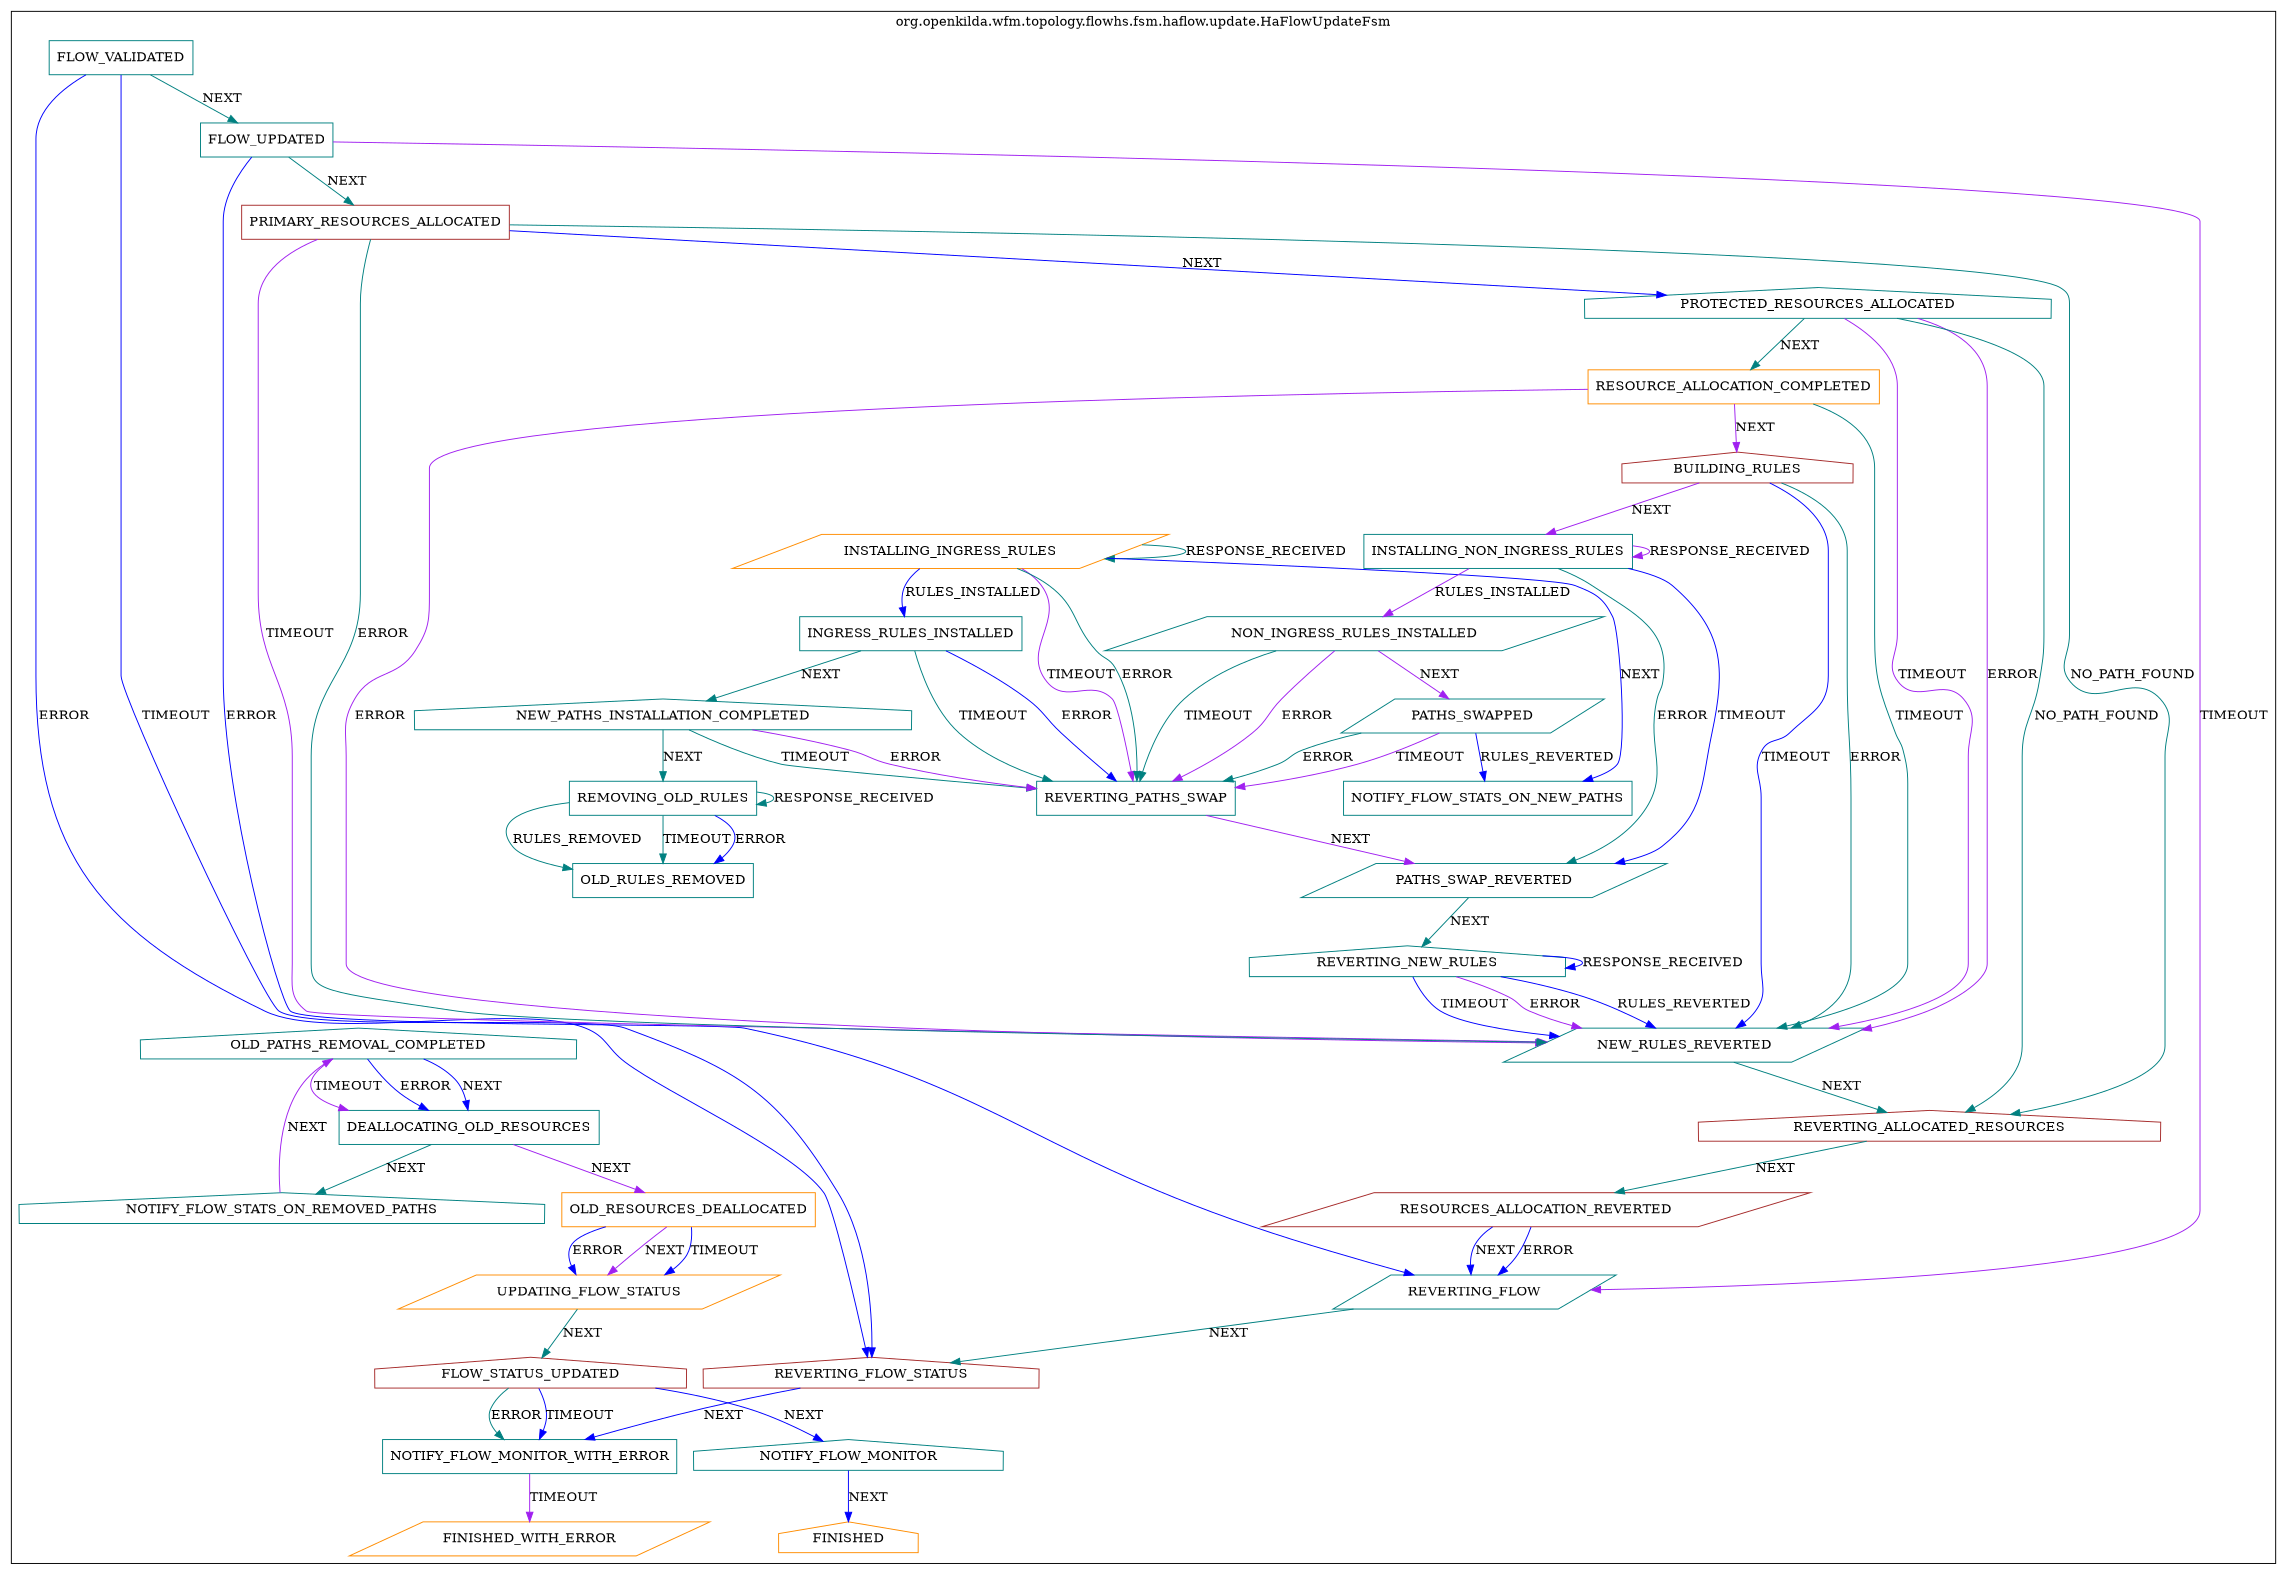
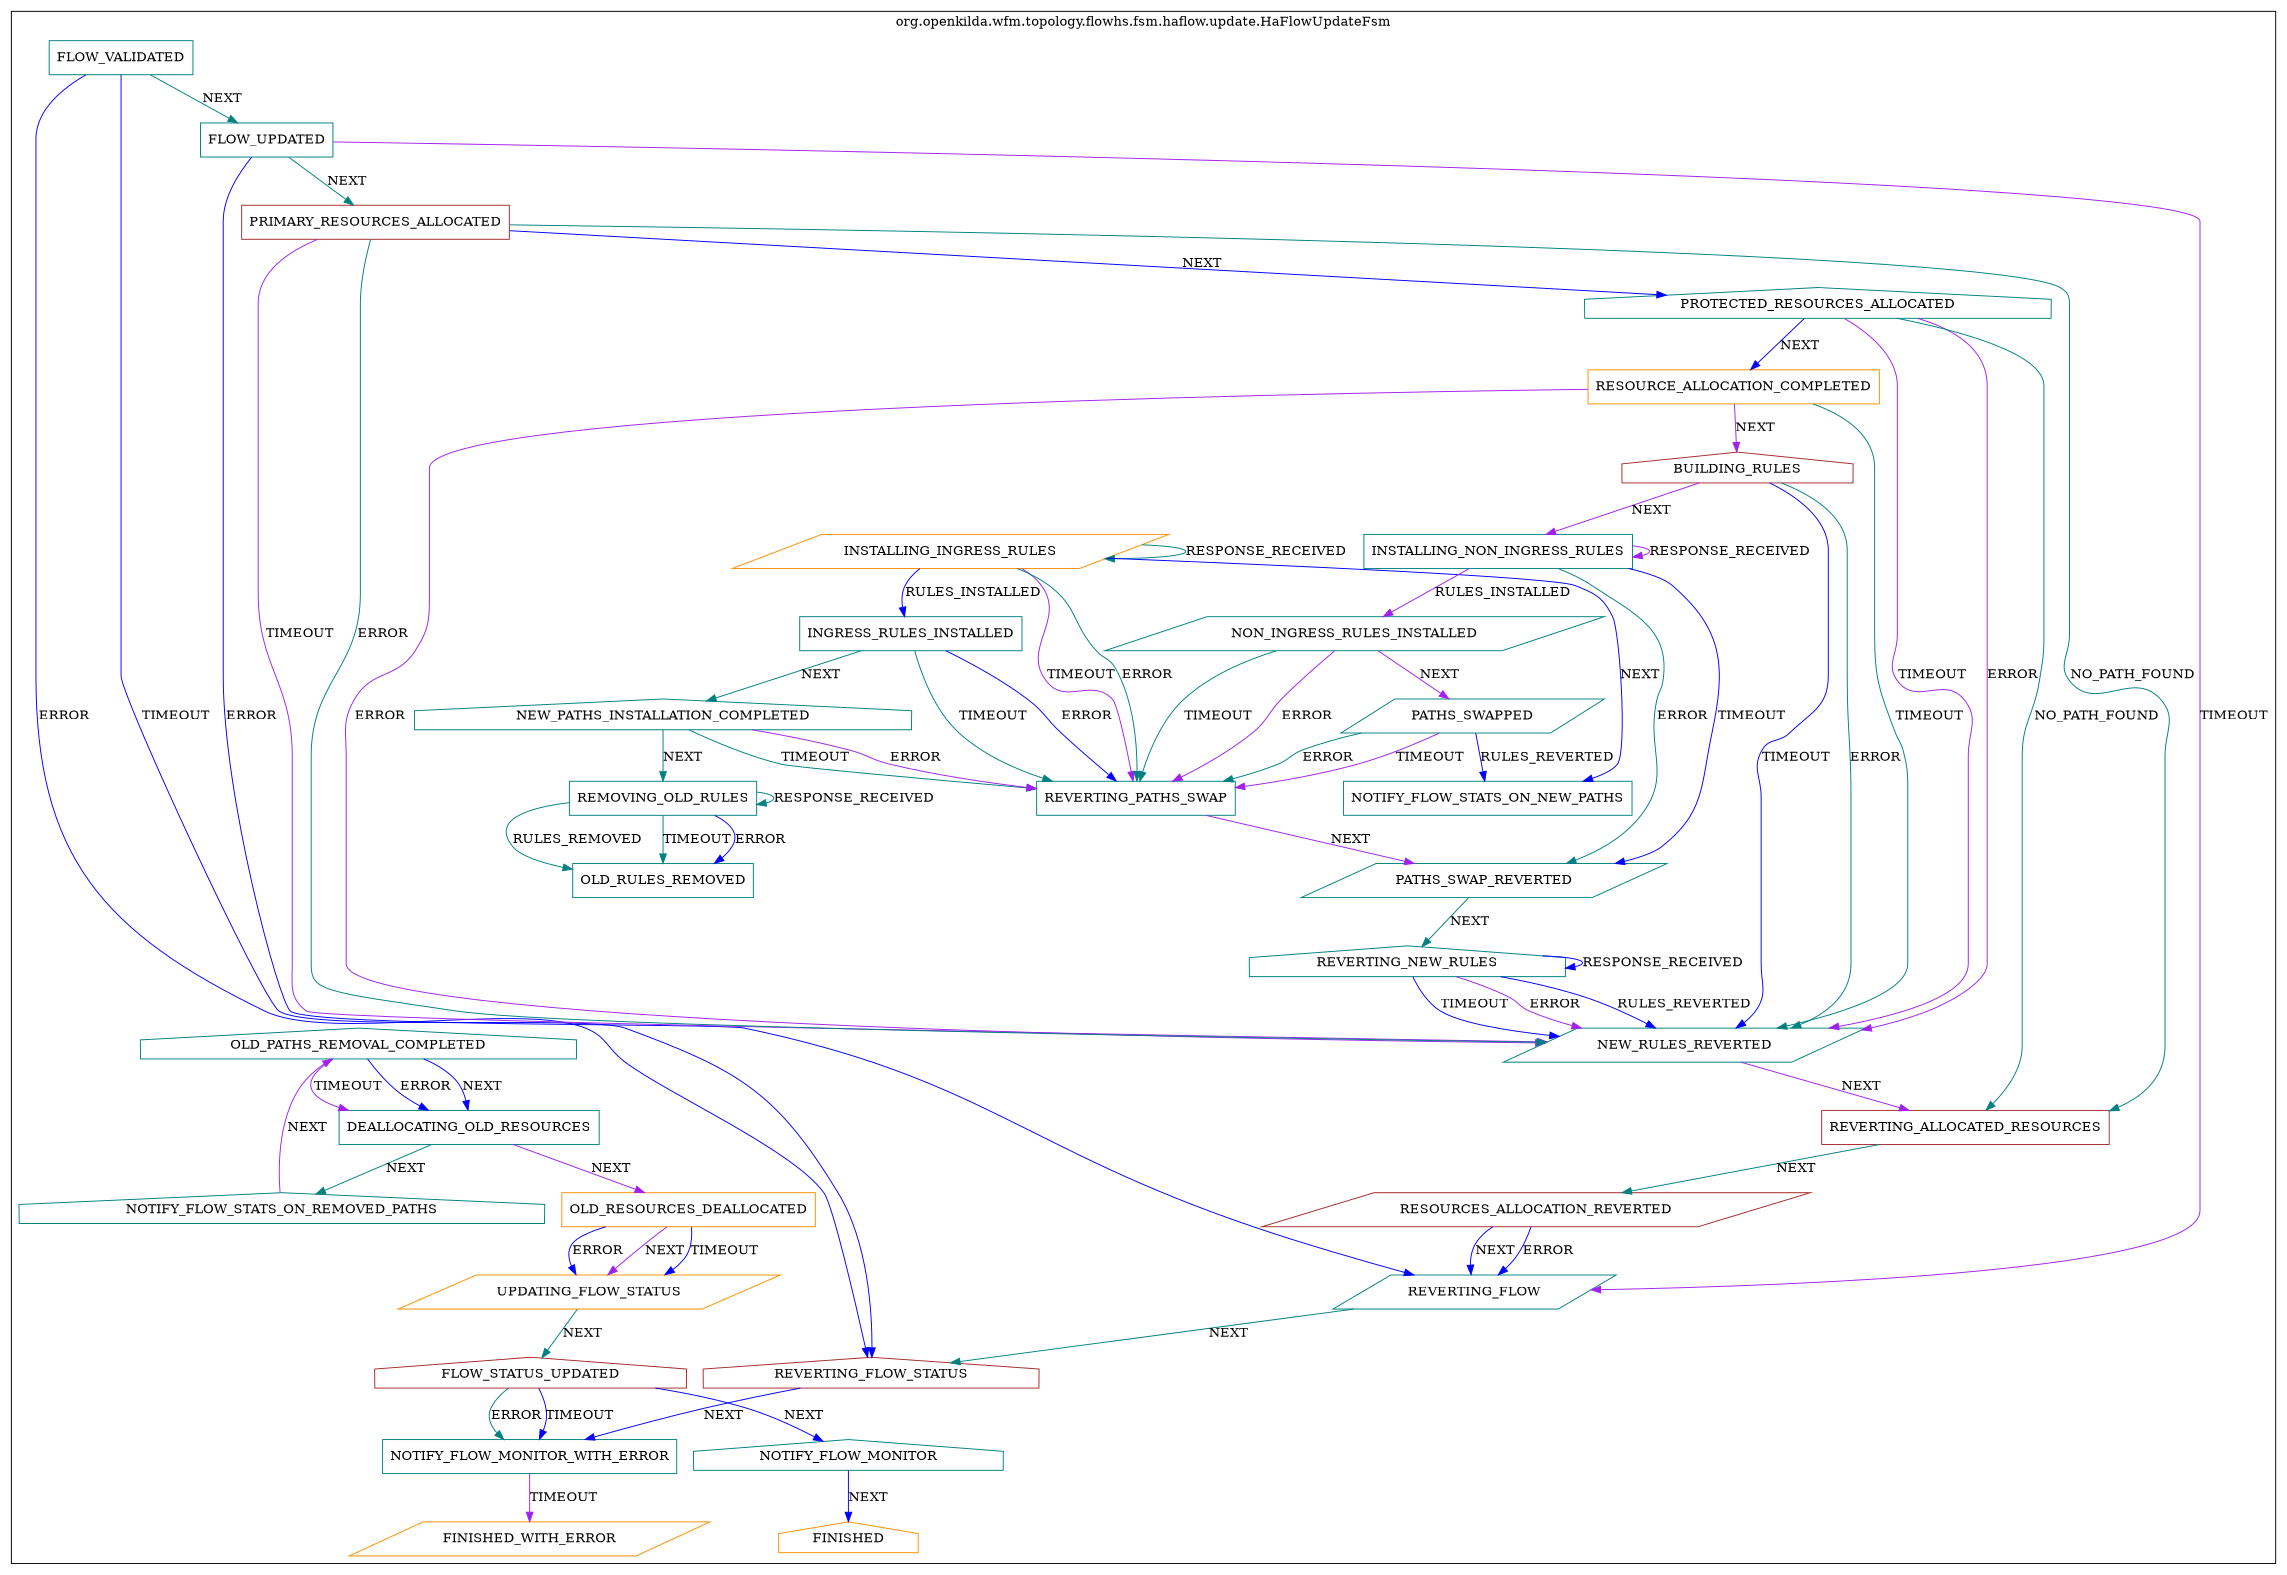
  digraph {
    compound=true
    node [color=teal shape=box]
    edge [color=teal]
    n1 [label=OLD_PATHS_REMOVAL_COMPLETED shape=house]
    n2 [label=DEALLOCATING_OLD_RESOURCES]
    n3 [label=NOTIFY_FLOW_MONITOR shape=house]
    n4 [color=darkorange label=FINISHED shape=house]
    n5 [label=NOTIFY_FLOW_MONITOR_WITH_ERROR]
    n6 [color=darkorange label=FINISHED_WITH_ERROR shape=parallelogram]
    n7 [label=FLOW_VALIDATED]
    n8 [label=NOTIFY_FLOW_STATS_ON_REMOVED_PATHS shape=house]
    n9 [label=PATHS_SWAP_REVERTED shape=parallelogram]
    n10 [label=REVERTING_NEW_RULES shape=house]
    n11 [color=darkorange label=INSTALLING_INGRESS_RULES shape=parallelogram]
    n12 [label=REVERTING_PATHS_SWAP]
    n13 [label=INGRESS_RULES_INSTALLED]
    n14 [label=NOTIFY_FLOW_STATS_ON_NEW_PATHS]
    n15 [label=NEW_PATHS_INSTALLATION_COMPLETED shape=house]
    n16 [label=REMOVING_OLD_RULES]
    n17 [label=PATHS_SWAPPED shape=parallelogram]
    n18 [color=darkorange label=UPDATING_FLOW_STATUS shape=parallelogram]
    n19 [color=brown label=FLOW_STATUS_UPDATED shape=house]
    n20 [label=INSTALLING_NON_INGRESS_RULES]
    n21 [label=NON_INGRESS_RULES_INSTALLED shape=parallelogram]
    n22 [color=darkorange label=OLD_RESOURCES_DEALLOCATED]
    n23 [color=brown label=RESOURCES_ALLOCATION_REVERTED shape=parallelogram]
    n24 [label=REVERTING_FLOW shape=parallelogram]
    n25 [color=brown label=REVERTING_FLOW_STATUS shape=house]
    n26 [label=PROTECTED_RESOURCES_ALLOCATED shape=house]
    n27 [color=darkorange label=RESOURCE_ALLOCATION_COMPLETED]
    n28 [label=NEW_RULES_REVERTED shape=parallelogram]
-   n29 [color=brown label=REVERTING_ALLOCATED_RESOURCES shape=house]
+   n29 [color=brown label=REVERTING_ALLOCATED_RESOURCES]
    n30 [color=brown label=BUILDING_RULES shape=house]
    n31 [label=OLD_RULES_REMOVED]
    n32 [label=FLOW_UPDATED]
    n33 [color=brown label=PRIMARY_RESOURCES_ALLOCATED]
    subgraph cluster_1 {
      label="org.openkilda.wfm.topology.flowhs.fsm.haflow.update.HaFlowUpdateFsm"
      n1
      n2
      n3
      n4
      n5
      n6
      n7
      n8
      n9
      n10
      n11
      n12
      n13
      n14
      n15
      n16
      n17
      n18
      n19
      n20
      n21
      n22
      n23
      n24
      n25
      n26
      n27
      n28
      n29
      n30
      n31
      n32
      n33
    }
    n1 -> n2 [color=blue label=NEXT]
    n1 -> n2 [color=purple label=TIMEOUT]
    n1 -> n2 [color=blue label=ERROR]
    n2 -> n8 [label=NEXT]
    n2 -> n22 [color=purple label=NEXT]
    n3 -> n4 [color=blue label=NEXT]
    n5 -> n6 [color=purple label=TIMEOUT]
    n7 -> n25 [color=blue label=TIMEOUT]
    n7 -> n25 [color=blue label=ERROR]
    n7 -> n32 [label=NEXT]
    n8 -> n1 [color=purple label=NEXT]
    n9 -> n10 [label=NEXT]
    n10 -> n10 [color=blue label=RESPONSE_RECEIVED]
    n10 -> n28 [color=blue label=RULES_REVERTED]
    n10 -> n28 [color=blue label=TIMEOUT]
    n10 -> n28 [color=purple label=ERROR]
    n11 -> n11 [label=RESPONSE_RECEIVED]
    n11 -> n12 [color=purple label=TIMEOUT]
    n11 -> n12 [label=ERROR]
    n11 -> n13 [color=blue label=RULES_INSTALLED]
    n11 -> n14 [color=blue label=NEXT]
    n12 -> n9 [color=purple label=NEXT]
    n13 -> n12 [label=TIMEOUT]
    n13 -> n12 [color=blue label=ERROR]
    n13 -> n15 [label=NEXT]
    n15 -> n12 [label=TIMEOUT]
    n15 -> n12 [color=purple label=ERROR]
    n15 -> n16 [label=NEXT]
    n16 -> n16 [label=RESPONSE_RECEIVED]
    n16 -> n31 [label=RULES_REMOVED]
    n16 -> n31 [label=TIMEOUT]
    n16 -> n31 [color=blue label=ERROR]
    n17 -> n12 [color=purple label=TIMEOUT]
    n17 -> n12 [label=ERROR]
    n17 -> n14 [color=blue label=RULES_REVERTED]
    n18 -> n19 [label=NEXT]
    n19 -> n3 [color=blue label=NEXT]
    n19 -> n5 [color=blue label=TIMEOUT]
    n19 -> n5 [label=ERROR]
    n20 -> n9 [color=blue label=TIMEOUT]
    n20 -> n9 [label=ERROR]
    n20 -> n20 [color=purple label=RESPONSE_RECEIVED]
    n20 -> n21 [color=purple label=RULES_INSTALLED]
    n21 -> n12 [label=TIMEOUT]
    n21 -> n12 [color=purple label=ERROR]
    n21 -> n17 [color=purple label=NEXT]
    n22 -> n18 [color=purple label=NEXT]
    n22 -> n18 [color=blue label=TIMEOUT]
    n22 -> n18 [color=blue label=ERROR]
    n23 -> n24 [color=blue label=NEXT]
    n23 -> n24 [color=blue label=ERROR]
    n24 -> n25 [label=NEXT]
    n25 -> n5 [color=blue label=NEXT]
-   n26 -> n27 [label=NEXT]
+   n26 -> n27 [color=blue label=NEXT]
    n26 -> n28 [color=purple label=TIMEOUT]
    n26 -> n28 [color=purple label=ERROR]
    n26 -> n29 [label=NO_PATH_FOUND]
    n27 -> n28 [label=TIMEOUT]
    n27 -> n28 [color=purple label=ERROR]
    n27 -> n30 [color=purple label=NEXT]
-   n28 -> n29 [label=NEXT]
+   n28 -> n29 [color=purple label=NEXT]
    n29 -> n23 [label=NEXT]
    n30 -> n20 [color=purple label=NEXT]
    n30 -> n28 [color=blue label=TIMEOUT]
    n30 -> n28 [label=ERROR]
    n32 -> n24 [color=purple label=TIMEOUT]
    n32 -> n24 [color=blue label=ERROR]
    n32 -> n33 [label=NEXT]
    n33 -> n26 [color=blue label=NEXT]
    n33 -> n28 [color=purple label=TIMEOUT]
    n33 -> n28 [label=ERROR]
    n33 -> n29 [label=NO_PATH_FOUND]
  }
